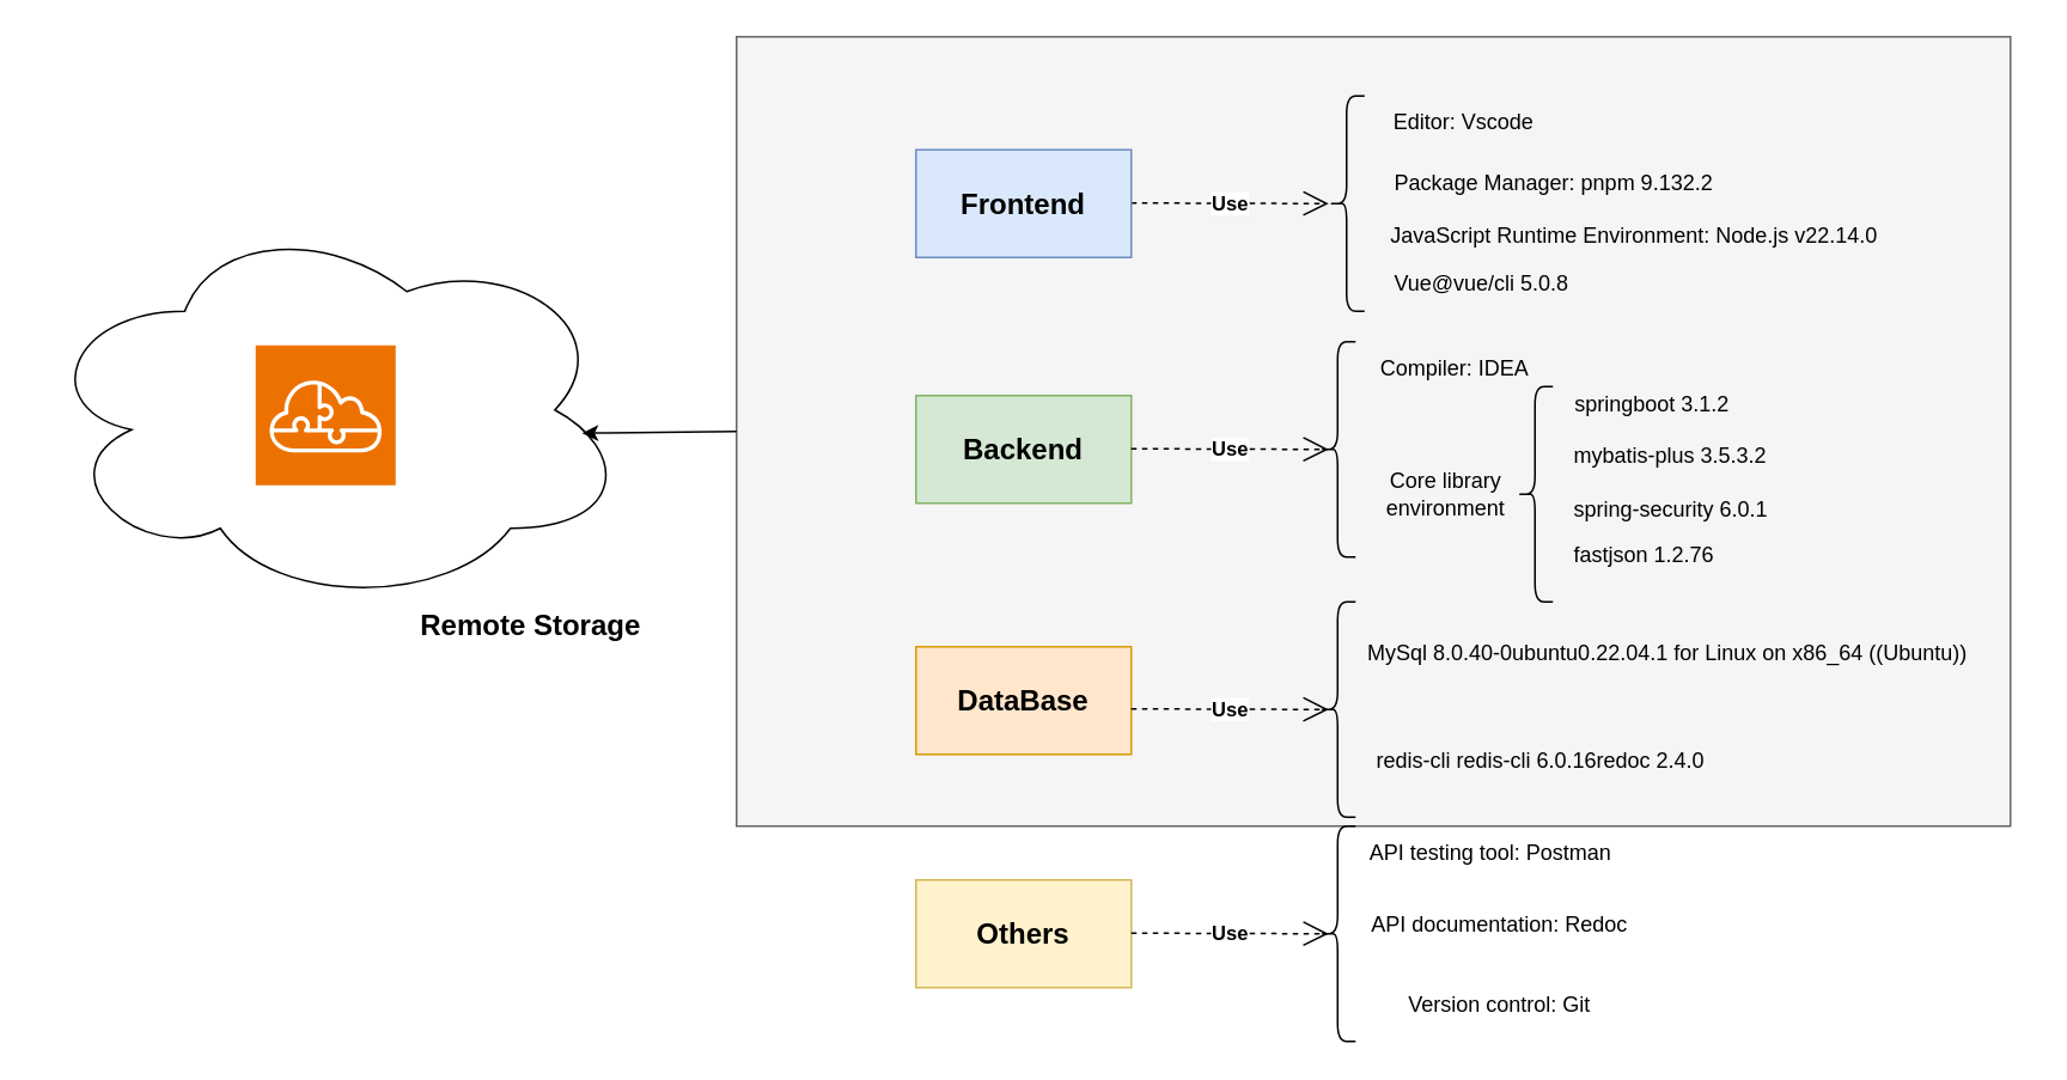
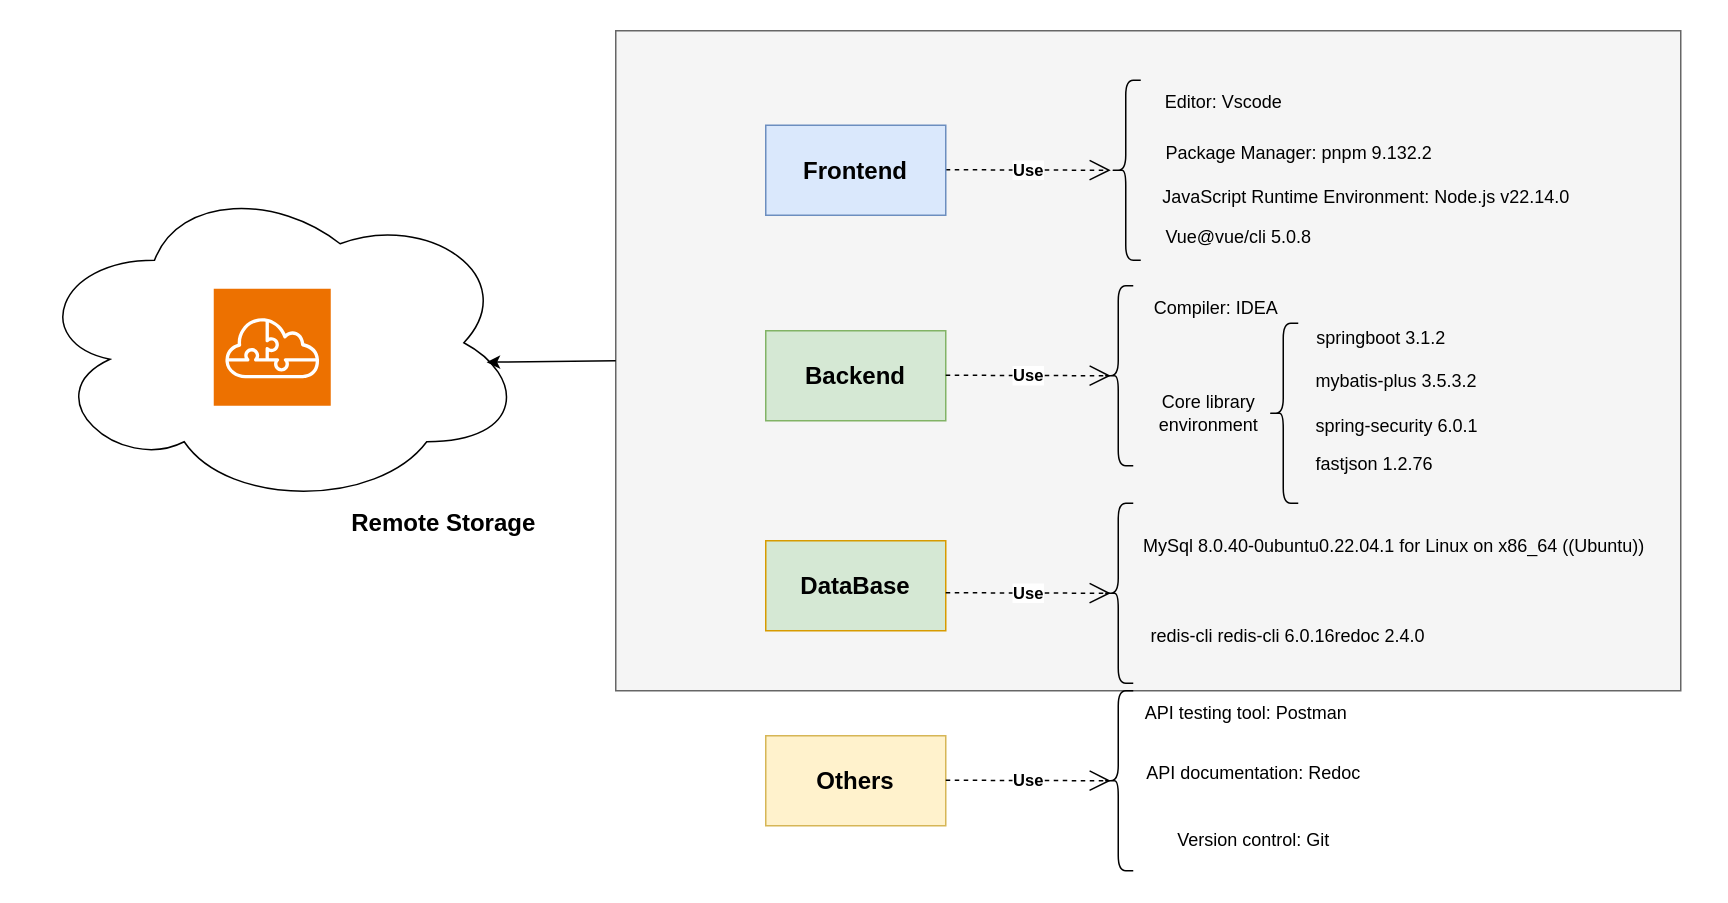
  <mxCell id="0" />
  <mxCell id="1" parent="0" />
  <mxCell id="2" value="" style="rounded=0;whiteSpace=wrap;html=1;fillColor=#f5f5f5;fontColor=#333333;strokeColor=#666666;" vertex="1" parent="1"><mxGeometry x="410" y="20" width="710" height="440" as="geometry" /></mxCell>
  <mxCell id="3" value="" style="shape=curlyBracket;whiteSpace=wrap;html=1;rounded=1;labelPosition=left;verticalLabelPosition=middle;align=right;verticalAlign=middle;" vertex="1" parent="1"><mxGeometry x="740" y="53" width="20" height="120" as="geometry" /></mxCell>
  <mxCell id="4" value="&lt;p style=&quot;margin: 0px; padding: 0px; border: 0px; font-size: 15px; vertical-align: baseline; line-height: 27px; color: rgb(26, 32, 41); font-family: -apple-system, BlinkMacSystemFont, &amp;quot;Segoe UI&amp;quot;, &amp;quot;Noto Sans&amp;quot;, Helvetica, Arial, sans-serif, &amp;quot;Apple Color Emoji&amp;quot;, &amp;quot;Segoe UI Emoji&amp;quot;; text-align: left; text-wrap: wrap; background-color: rgb(255, 255, 255);&quot;&gt;&lt;br&gt;&lt;/p&gt;" style="text;html=1;align=center;verticalAlign=middle;resizable=0;points=[];autosize=1;strokeColor=none;fillColor=none;" vertex="1" parent="1"><mxGeometry x="830" y="48" width="20" height="40" as="geometry" /></mxCell>
  <mxCell id="5" value="&lt;div&gt;JavaScript Runtime Environment: Node.js v22.14.0&lt;/div&gt;&lt;div&gt;&lt;br&gt;&lt;/div&gt;" style="text;html=1;align=center;verticalAlign=middle;resizable=0;points=[];autosize=1;strokeColor=none;fillColor=none;" vertex="1" parent="1"><mxGeometry x="765" y="118" width="290" height="40" as="geometry" /></mxCell>
  <mxCell id="6" value="Vue@vue/cli 5.0.8" style="text;html=1;align=center;verticalAlign=middle;resizable=0;points=[];autosize=1;strokeColor=none;fillColor=none;" vertex="1" parent="1"><mxGeometry x="765" y="143" width="120" height="30" as="geometry" /></mxCell>
  <mxCell id="7" value="&lt;b&gt;Use&lt;/b&gt;" style="endArrow=open;endSize=12;dashed=1;html=1;rounded=0;" edge="1" parent="1"><mxGeometry width="160" relative="1" as="geometry"><mxPoint x="630" y="112.66" as="sourcePoint" /><mxPoint x="740" y="113" as="targetPoint" /></mxGeometry></mxCell>
  <mxCell id="8" value="&lt;span style=&quot;text-wrap: nowrap;&quot;&gt;&lt;font style=&quot;font-size: 16px;&quot;&gt;&lt;b&gt;Frontend&lt;/b&gt;&lt;/font&gt;&lt;/span&gt;" style="rounded=0;whiteSpace=wrap;html=1;fillColor=#dae8fc;strokeColor=#6c8ebf;" vertex="1" parent="1"><mxGeometry x="510" y="83" width="120" height="60" as="geometry" /></mxCell>
  <mxCell id="9" value="Editor: Vscode" style="text;html=1;align=center;verticalAlign=middle;resizable=0;points=[];autosize=1;strokeColor=none;fillColor=none;" vertex="1" parent="1"><mxGeometry x="765" y="53" width="100" height="30" as="geometry" /></mxCell>
  <mxCell id="10" value="&lt;span style=&quot;text-wrap: nowrap;&quot;&gt;&lt;font style=&quot;font-size: 16px;&quot;&gt;&lt;b&gt;Backend&lt;/b&gt;&lt;/font&gt;&lt;/span&gt;" style="rounded=0;whiteSpace=wrap;html=1;fillColor=#d5e8d4;strokeColor=#82b366;" vertex="1" parent="1"><mxGeometry x="510" y="220" width="120" height="60" as="geometry" /></mxCell>
  <mxCell id="11" value="&lt;b&gt;Use&lt;/b&gt;" style="endArrow=open;endSize=12;dashed=1;html=1;rounded=0;" edge="1" parent="1"><mxGeometry width="160" relative="1" as="geometry"><mxPoint x="630" y="249.66" as="sourcePoint" /><mxPoint x="740" y="250" as="targetPoint" /></mxGeometry></mxCell>
  <mxCell id="12" value="" style="shape=curlyBracket;whiteSpace=wrap;html=1;rounded=1;labelPosition=left;verticalLabelPosition=middle;align=right;verticalAlign=middle;" vertex="1" parent="1"><mxGeometry x="735" y="190" width="20" height="120" as="geometry" /></mxCell>
  <mxCell id="13" value="&lt;div&gt;Compiler: IDEA&lt;/div&gt;" style="text;html=1;align=center;verticalAlign=middle;resizable=0;points=[];autosize=1;strokeColor=none;fillColor=none;" vertex="1" parent="1"><mxGeometry x="755" y="190" width="110" height="30" as="geometry" /></mxCell>
  <mxCell id="14" value="&lt;div&gt;Core library &lt;br&gt;environment&lt;/div&gt;" style="text;html=1;align=center;verticalAlign=middle;resizable=0;points=[];autosize=1;strokeColor=none;fillColor=none;" vertex="1" parent="1"><mxGeometry x="760" y="255" width="90" height="40" as="geometry" /></mxCell>
  <mxCell id="15" value="" style="shape=curlyBracket;whiteSpace=wrap;html=1;rounded=1;labelPosition=left;verticalLabelPosition=middle;align=right;verticalAlign=middle;" vertex="1" parent="1"><mxGeometry x="845" y="215" width="20" height="120" as="geometry" /></mxCell>
  <mxCell id="16" value="&lt;div&gt;springboot 3.1.2&lt;/div&gt;" style="text;html=1;align=center;verticalAlign=middle;resizable=0;points=[];autosize=1;strokeColor=none;fillColor=none;" vertex="1" parent="1"><mxGeometry x="865" y="210" width="110" height="30" as="geometry" /></mxCell>
  <mxCell id="17" value="mybatis-plus 3.5.3.2" style="text;whiteSpace=wrap;" vertex="1" parent="1"><mxGeometry x="875" y="240" width="140" height="40" as="geometry" /></mxCell>
  <mxCell id="18" value="spring-security 6.0.1" style="text;whiteSpace=wrap;" vertex="1" parent="1"><mxGeometry x="875" y="270" width="140" height="40" as="geometry" /></mxCell>
  <mxCell id="19" value="fastjson 1.2.76" style="text;whiteSpace=wrap;" vertex="1" parent="1"><mxGeometry x="875" y="295" width="110" height="40" as="geometry" /></mxCell>
- <mxCell id="20" value="&lt;span style=&quot;text-wrap: nowrap;&quot;&gt;&lt;font style=&quot;font-size: 16px;&quot;&gt;&lt;b&gt;DataBase&lt;/b&gt;&lt;/font&gt;&lt;/span&gt;" style="rounded=0;whiteSpace=wrap;html=1;fillColor=#ffe6cc;strokeColor=#d79b00;" vertex="1" parent="1"><mxGeometry x="510" y="360" width="120" height="60" as="geometry" /></mxCell>
+ <mxCell id="20" value="&lt;span style=&quot;text-wrap: nowrap;&quot;&gt;&lt;font style=&quot;font-size: 16px;&quot;&gt;&lt;b&gt;DataBase&lt;/b&gt;&lt;/font&gt;&lt;/span&gt;" style="rounded=0;whiteSpace=wrap;html=1;fillColor=#d5e8d4;strokeColor=#d79b00;" vertex="1" parent="1"><mxGeometry x="510" y="360" width="120" height="60" as="geometry" /></mxCell>
  <mxCell id="21" value="&lt;b&gt;Use&lt;/b&gt;" style="endArrow=open;endSize=12;dashed=1;html=1;rounded=0;" edge="1" parent="1"><mxGeometry width="160" relative="1" as="geometry"><mxPoint x="630" y="394.66" as="sourcePoint" /><mxPoint x="740" y="395" as="targetPoint" /></mxGeometry></mxCell>
  <mxCell id="22" value="" style="shape=curlyBracket;whiteSpace=wrap;html=1;rounded=1;labelPosition=left;verticalLabelPosition=middle;align=right;verticalAlign=middle;" vertex="1" parent="1"><mxGeometry x="735" y="335" width="20" height="120" as="geometry" /></mxCell>
  <mxCell id="23" value="MySql 8.0.40-0ubuntu0.22.04.1 for Linux on x86_64 ((Ubuntu))" style="text;whiteSpace=wrap;" vertex="1" parent="1"><mxGeometry x="760" y="350" width="370" height="40" as="geometry" /></mxCell>
  <mxCell id="24" value="redis-cli redis-cli 6.0.16redoc 2.4.0" style="text;whiteSpace=wrap;" vertex="1" parent="1"><mxGeometry x="765" y="410" width="220" height="40" as="geometry" /></mxCell>
  <mxCell id="25" value="&lt;span style=&quot;text-wrap: nowrap;&quot;&gt;&lt;font style=&quot;font-size: 16px;&quot;&gt;&lt;b&gt;Others&lt;/b&gt;&lt;/font&gt;&lt;/span&gt;" style="rounded=0;whiteSpace=wrap;html=1;fillColor=#fff2cc;strokeColor=#d6b656;" vertex="1" parent="1"><mxGeometry x="510" y="490" width="120" height="60" as="geometry" /></mxCell>
  <mxCell id="26" value="&lt;b&gt;Use&lt;/b&gt;" style="endArrow=open;endSize=12;dashed=1;html=1;rounded=0;" edge="1" parent="1"><mxGeometry width="160" relative="1" as="geometry"><mxPoint x="630" y="519.66" as="sourcePoint" /><mxPoint x="740" y="520" as="targetPoint" /></mxGeometry></mxCell>
  <mxCell id="27" value="" style="shape=curlyBracket;whiteSpace=wrap;html=1;rounded=1;labelPosition=left;verticalLabelPosition=middle;align=right;verticalAlign=middle;" vertex="1" parent="1"><mxGeometry x="735" y="460" width="20" height="120" as="geometry" /></mxCell>
  <mxCell id="28" value="&lt;div&gt;API testing tool: Postman&lt;/div&gt;" style="text;html=1;align=center;verticalAlign=middle;resizable=0;points=[];autosize=1;strokeColor=none;fillColor=none;" vertex="1" parent="1"><mxGeometry x="750" y="460" width="160" height="30" as="geometry" /></mxCell>
  <mxCell id="29" value="&lt;div&gt;API documentation: Redoc&lt;/div&gt;" style="text;html=1;align=center;verticalAlign=middle;resizable=0;points=[];autosize=1;strokeColor=none;fillColor=none;" vertex="1" parent="1"><mxGeometry x="750" y="500" width="170" height="30" as="geometry" /></mxCell>
  <mxCell id="30" value="&lt;div&gt;Version control: Git&lt;/div&gt;" style="text;html=1;align=center;verticalAlign=middle;resizable=0;points=[];autosize=1;strokeColor=none;fillColor=none;" vertex="1" parent="1"><mxGeometry x="775" y="545" width="120" height="30" as="geometry" /></mxCell>
  <mxCell id="31" value="Package Manager: pnpm 9.132.2" style="text;whiteSpace=wrap;" vertex="1" parent="1"><mxGeometry x="775" y="88" width="210" height="22" as="geometry" /></mxCell>
  <mxCell id="32" value="" style="ellipse;shape=cloud;whiteSpace=wrap;html=1;" vertex="1" parent="1"><mxGeometry x="20" y="118" width="330" height="220" as="geometry" /></mxCell>
  <mxCell id="33" value="" style="endArrow=classic;html=1;rounded=0;entryX=0.921;entryY=0.559;entryDx=0;entryDy=0;entryPerimeter=0;exitX=0;exitY=0.5;exitDx=0;exitDy=0;" edge="1" parent="1" source="2" target="32"><mxGeometry width="50" height="50" relative="1" as="geometry"><mxPoint x="600" y="310" as="sourcePoint" /><mxPoint x="650" y="260" as="targetPoint" /></mxGeometry></mxCell>
  <mxCell id="34" value="&lt;div style=&quot;font-size: 16px;&quot;&gt;&lt;font style=&quot;font-size: 16px;&quot;&gt;&lt;b&gt;Remote Storage&lt;/b&gt;&lt;/font&gt;&lt;/div&gt;&lt;div style=&quot;font-size: 16px;&quot;&gt;&lt;br&gt;&lt;/div&gt;" style="text;html=1;align=center;verticalAlign=middle;resizable=0;points=[];autosize=1;strokeColor=none;fillColor=none;" vertex="1" parent="1"><mxGeometry x="220" y="333" width="150" height="50" as="geometry" /></mxCell>
  <mxCell id="35" value="" style="sketch=0;points=[[0,0,0],[0.25,0,0],[0.5,0,0],[0.75,0,0],[1,0,0],[0,1,0],[0.25,1,0],[0.5,1,0],[0.75,1,0],[1,1,0],[0,0.25,0],[0,0.5,0],[0,0.75,0],[1,0.25,0],[1,0.5,0],[1,0.75,0]];outlineConnect=0;fontColor=#232F3E;fillColor=#ED7100;strokeColor=#ffffff;dashed=0;verticalLabelPosition=bottom;verticalAlign=top;align=center;html=1;fontSize=12;fontStyle=0;aspect=fixed;shape=mxgraph.aws4.resourceIcon;resIcon=mxgraph.aws4.serverless_application_repository;" vertex="1" parent="1"><mxGeometry x="142" y="192" width="78" height="78" as="geometry" /></mxCell>
